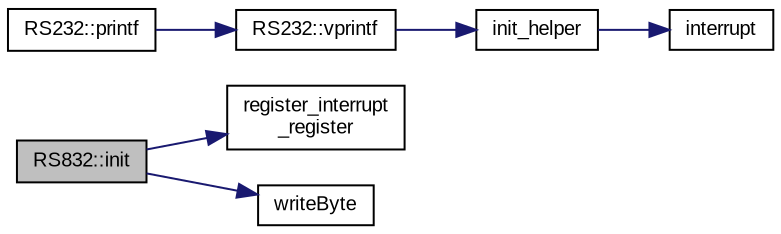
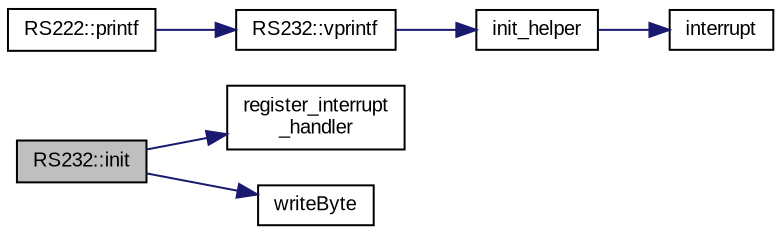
  digraph {
    fontname="Liberation Sans"
    rankdir=LR
    node [color=black fillcolor=white fontname="Liberation Sans" fontsize=10 shape=record style=filled]
    edge [color=midnightblue fontname="Liberation Sans" fontsize=10 labelfontname=Helvetica labelfontsize=10 style=solid]
-   n1 [fillcolor=grey75 fontcolor=black height=0.2 label="RS832::init" width=0.4]
-   n2 [height=0.2 label="register_interrupt\l_register" width=0.4]
+   n1 [fillcolor=grey75 fontcolor=black height=0.2 label="RS232::init" width=0.4]
+   n2 [height=0.2 label="register_interrupt\l_handler" width=0.4]
    n3 [height=0.2 label=writeByte width=0.4]
-   n4 [height=0.2 label="RS232::printf" width=0.4]
+   n4 [height=0.2 label="RS222::printf" width=0.4]
    n5 [height=0.2 label="RS232::vprintf" width=0.4]
    n6 [height=0.2 label=init_helper width=0.4]
    n7 [height=0.2 label=interrupt width=0.4]
    n1 -> n2
    n1 -> n3
    n4 -> n5
    n5 -> n6
    n6 -> n7
  }
